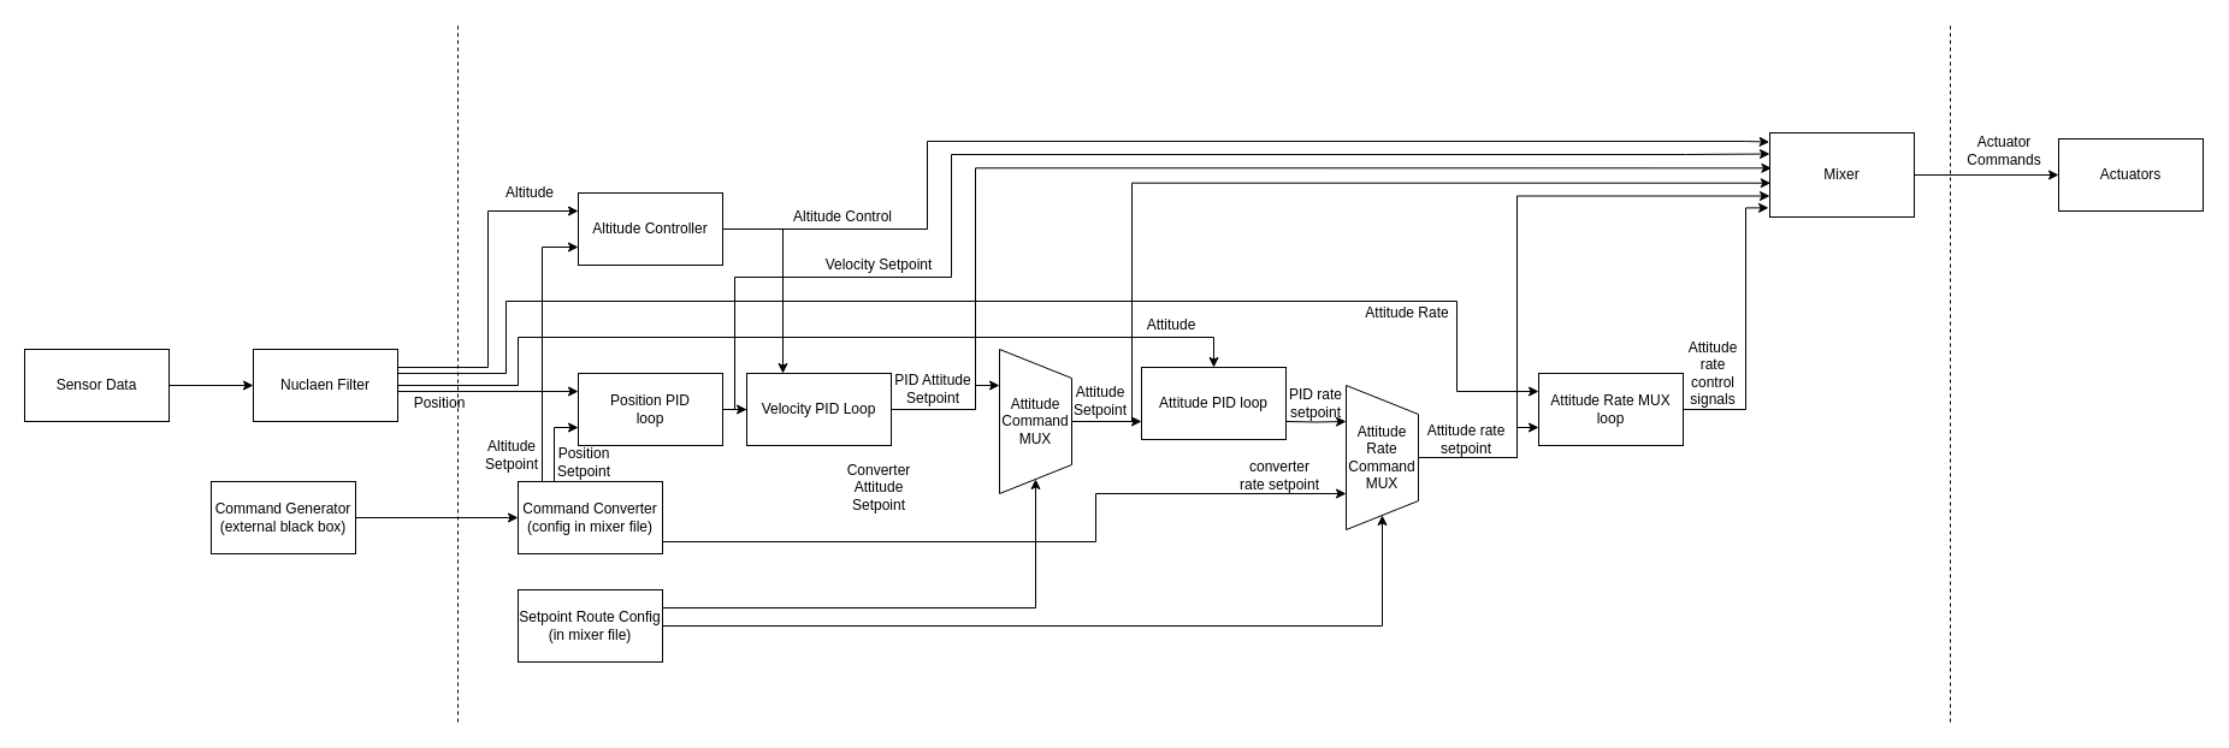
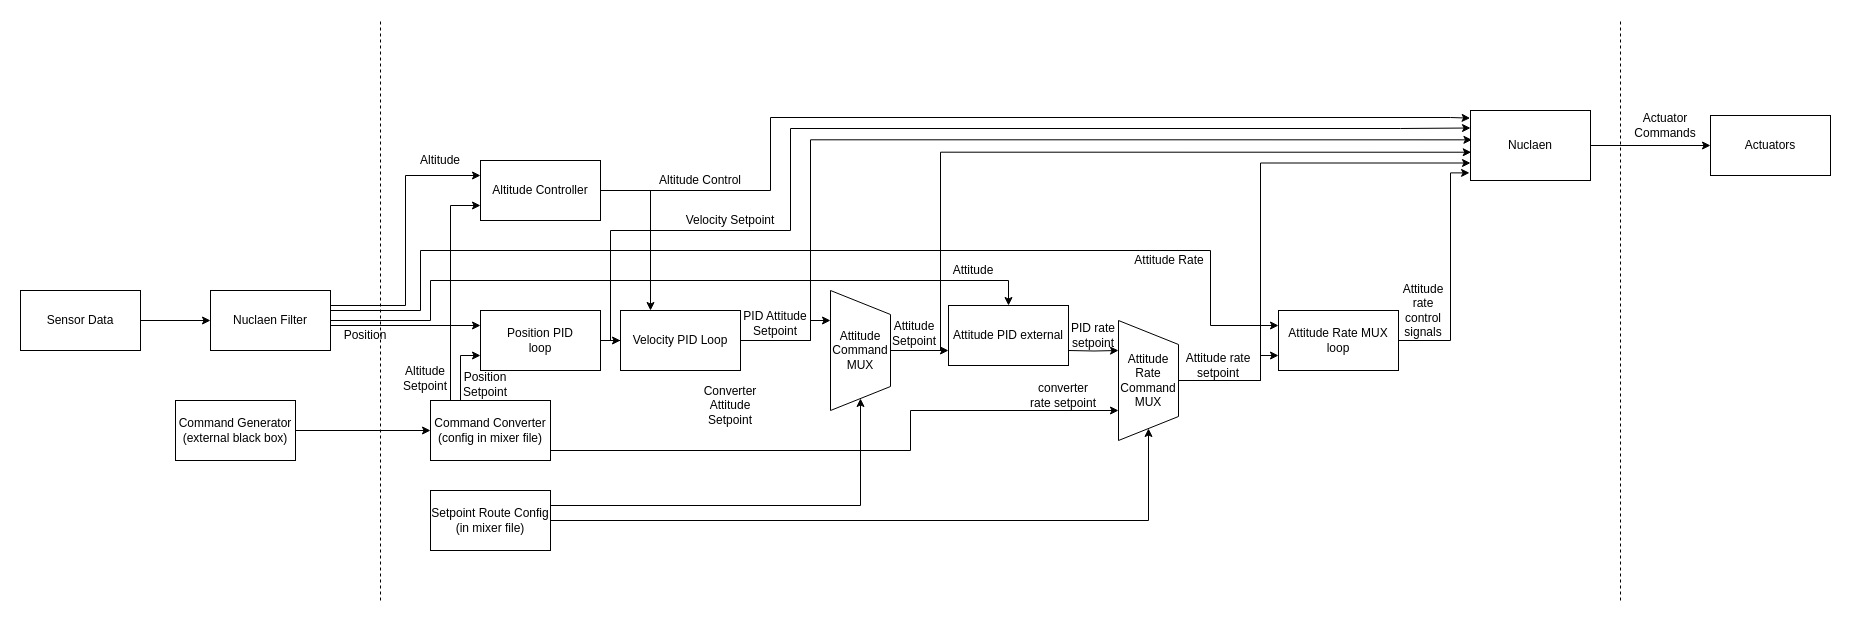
  <mxCell id="0" />
  <mxCell id="1" parent="0" />
  <mxCell id="2" style="edgeStyle=orthogonalEdgeStyle;rounded=0;orthogonalLoop=1;jettySize=auto;html=1;entryX=0;entryY=0.5;entryDx=0;entryDy=0;" edge="1" parent="1" source="3" target="8"><mxGeometry relative="1" as="geometry" /></mxCell>
  <mxCell id="3" value="Sensor Data" style="rounded=0;whiteSpace=wrap;html=1;" vertex="1" parent="1"><mxGeometry x="20" y="290" width="120" height="60" as="geometry" /></mxCell>
  <mxCell id="4" style="edgeStyle=orthogonalEdgeStyle;rounded=0;orthogonalLoop=1;jettySize=auto;html=1;" edge="1" parent="1" source="8" target="17"><mxGeometry relative="1" as="geometry"><Array as="points"><mxPoint x="430" y="320" /><mxPoint x="430" y="280" /><mxPoint x="1008" y="280" /></Array></mxGeometry></mxCell>
  <mxCell id="5" style="edgeStyle=orthogonalEdgeStyle;rounded=0;orthogonalLoop=1;jettySize=auto;html=1;entryX=0;entryY=0.25;entryDx=0;entryDy=0;" edge="1" parent="1" source="8" target="29"><mxGeometry relative="1" as="geometry"><mxPoint x="850" y="320" as="targetPoint" /><Array as="points"><mxPoint x="420" y="310" /><mxPoint x="420" y="250" /><mxPoint x="1210" y="250" /><mxPoint x="1210" y="325" /></Array></mxGeometry></mxCell>
  <mxCell id="6" style="edgeStyle=orthogonalEdgeStyle;rounded=0;orthogonalLoop=1;jettySize=auto;html=1;exitX=1;exitY=0.5;exitDx=0;exitDy=0;entryX=0;entryY=0.25;entryDx=0;entryDy=0;" edge="1" parent="1" source="8" target="34"><mxGeometry relative="1" as="geometry"><Array as="points"><mxPoint x="330" y="325" /></Array></mxGeometry></mxCell>
  <mxCell id="7" style="edgeStyle=orthogonalEdgeStyle;rounded=0;orthogonalLoop=1;jettySize=auto;html=1;exitX=1;exitY=0.25;exitDx=0;exitDy=0;entryX=0;entryY=0.25;entryDx=0;entryDy=0;" edge="1" parent="1" source="8" target="39"><mxGeometry relative="1" as="geometry"><mxPoint x="410" y="190" as="targetPoint" /></mxGeometry></mxCell>
  <mxCell id="8" value="Nuclaen Filter" style="rounded=0;whiteSpace=wrap;html=1;" vertex="1" parent="1"><mxGeometry x="210" y="290" width="120" height="60" as="geometry" /></mxCell>
  <mxCell id="9" style="edgeStyle=orthogonalEdgeStyle;rounded=0;orthogonalLoop=1;jettySize=auto;html=1;entryX=0;entryY=0.5;entryDx=0;entryDy=0;" edge="1" parent="1" source="10" target="15"><mxGeometry relative="1" as="geometry" /></mxCell>
  <mxCell id="10" value="Command Generator&lt;br&gt;(external black box)" style="rounded=0;whiteSpace=wrap;html=1;" vertex="1" parent="1"><mxGeometry x="175" y="400" width="120" height="60" as="geometry" /></mxCell>
  <mxCell id="11" value="" style="endArrow=none;dashed=1;html=1;" edge="1" parent="1"><mxGeometry width="50" height="50" relative="1" as="geometry"><mxPoint x="380" y="600" as="sourcePoint" /><mxPoint x="380" y="20" as="targetPoint" /></mxGeometry></mxCell>
  <mxCell id="12" style="edgeStyle=orthogonalEdgeStyle;rounded=0;orthogonalLoop=1;jettySize=auto;html=1;entryX=0.75;entryY=1;entryDx=0;entryDy=0;" edge="1" parent="1" source="15" target="20"><mxGeometry relative="1" as="geometry"><Array as="points"><mxPoint x="910" y="450" /><mxPoint x="910" y="410" /></Array></mxGeometry></mxCell>
  <mxCell id="13" style="edgeStyle=orthogonalEdgeStyle;rounded=0;orthogonalLoop=1;jettySize=auto;html=1;exitX=0.25;exitY=0;exitDx=0;exitDy=0;entryX=0;entryY=0.75;entryDx=0;entryDy=0;" edge="1" parent="1" source="15" target="34"><mxGeometry relative="1" as="geometry" /></mxCell>
  <mxCell id="14" style="edgeStyle=orthogonalEdgeStyle;rounded=0;orthogonalLoop=1;jettySize=auto;html=1;exitX=0.25;exitY=0;exitDx=0;exitDy=0;entryX=0;entryY=0.75;entryDx=0;entryDy=0;" edge="1" parent="1" source="15" target="39"><mxGeometry relative="1" as="geometry"><mxPoint x="450" y="380" as="targetPoint" /><Array as="points"><mxPoint x="450" y="400" /><mxPoint x="450" y="205" /></Array></mxGeometry></mxCell>
  <mxCell id="15" value="Command Converter&lt;br&gt;(config in mixer file)" style="rounded=0;whiteSpace=wrap;html=1;" vertex="1" parent="1"><mxGeometry x="430" y="400" width="120" height="60" as="geometry" /></mxCell>
  <mxCell id="16" style="edgeStyle=orthogonalEdgeStyle;rounded=0;orthogonalLoop=1;jettySize=auto;html=1;entryX=0.25;entryY=1;entryDx=0;entryDy=0;" edge="1" parent="1" target="20"><mxGeometry relative="1" as="geometry"><mxPoint x="1068" y="350" as="sourcePoint" /></mxGeometry></mxCell>
- <mxCell id="17" value="Attitude PID loop" style="rounded=0;whiteSpace=wrap;html=1;" vertex="1" parent="1"><mxGeometry x="948" y="305" width="120" height="60" as="geometry" /></mxCell>
+ <mxCell id="17" value="Attitude PID external" style="rounded=0;whiteSpace=wrap;html=1;" vertex="1" parent="1"><mxGeometry x="948" y="305" width="120" height="60" as="geometry" /></mxCell>
  <mxCell id="18" style="edgeStyle=orthogonalEdgeStyle;rounded=0;orthogonalLoop=1;jettySize=auto;html=1;entryX=0;entryY=0.75;entryDx=0;entryDy=0;" edge="1" parent="1" source="20" target="29"><mxGeometry relative="1" as="geometry"><Array as="points"><mxPoint x="1260" y="380" /><mxPoint x="1260" y="355" /></Array></mxGeometry></mxCell>
  <mxCell id="19" style="edgeStyle=orthogonalEdgeStyle;rounded=0;orthogonalLoop=1;jettySize=auto;html=1;entryX=0;entryY=0.75;entryDx=0;entryDy=0;" edge="1" parent="1" source="20" target="51"><mxGeometry relative="1" as="geometry"><Array as="points"><mxPoint x="1260" y="380" /><mxPoint x="1260" y="162" /></Array></mxGeometry></mxCell>
  <mxCell id="20" value="Attitude&lt;br&gt;Rate&lt;br&gt;Command&lt;br&gt;MUX" style="shape=trapezoid;perimeter=trapezoidPerimeter;whiteSpace=wrap;html=1;direction=south;" vertex="1" parent="1"><mxGeometry x="1118" y="320" width="60" height="120" as="geometry" /></mxCell>
  <mxCell id="21" style="edgeStyle=orthogonalEdgeStyle;rounded=0;orthogonalLoop=1;jettySize=auto;html=1;entryX=1;entryY=0.5;entryDx=0;entryDy=0;" edge="1" parent="1" source="23" target="20"><mxGeometry relative="1" as="geometry" /></mxCell>
  <mxCell id="22" style="edgeStyle=orthogonalEdgeStyle;rounded=0;orthogonalLoop=1;jettySize=auto;html=1;exitX=1;exitY=0.25;exitDx=0;exitDy=0;" edge="1" parent="1" source="23" target="47"><mxGeometry relative="1" as="geometry" /></mxCell>
  <mxCell id="23" value="Setpoint Route Config&lt;br&gt;(in mixer file)" style="rounded=0;whiteSpace=wrap;html=1;" vertex="1" parent="1"><mxGeometry x="430" y="490" width="120" height="60" as="geometry" /></mxCell>
  <mxCell id="24" value="converter rate setpoint" style="text;html=1;strokeColor=none;fillColor=none;align=center;verticalAlign=middle;whiteSpace=wrap;rounded=0;" vertex="1" parent="1"><mxGeometry x="1028" y="380" width="70" height="30" as="geometry" /></mxCell>
  <mxCell id="25" value="PID rate&lt;br&gt;setpoint" style="text;html=1;strokeColor=none;fillColor=none;align=center;verticalAlign=middle;whiteSpace=wrap;rounded=0;" vertex="1" parent="1"><mxGeometry x="1058" y="320" width="70" height="30" as="geometry" /></mxCell>
  <mxCell id="26" value="Attitude Setpoint" style="text;html=1;strokeColor=none;fillColor=none;align=center;verticalAlign=middle;whiteSpace=wrap;rounded=0;" vertex="1" parent="1"><mxGeometry x="888" y="315" width="52" height="35" as="geometry" /></mxCell>
  <mxCell id="27" value="Attitude" style="text;html=1;strokeColor=none;fillColor=none;align=center;verticalAlign=middle;whiteSpace=wrap;rounded=0;" vertex="1" parent="1"><mxGeometry x="938" y="260" width="70" height="20" as="geometry" /></mxCell>
  <mxCell id="28" style="edgeStyle=orthogonalEdgeStyle;rounded=0;orthogonalLoop=1;jettySize=auto;html=1;entryX=-0.008;entryY=0.891;entryDx=0;entryDy=0;entryPerimeter=0;" edge="1" parent="1" source="29" target="51"><mxGeometry relative="1" as="geometry"><Array as="points"><mxPoint x="1450" y="340" /><mxPoint x="1450" y="172" /></Array></mxGeometry></mxCell>
  <mxCell id="29" value="Attitude Rate MUX loop" style="rounded=0;whiteSpace=wrap;html=1;" vertex="1" parent="1"><mxGeometry x="1278" y="310" width="120" height="60" as="geometry" /></mxCell>
  <mxCell id="30" value="Attitude Rate" style="text;html=1;strokeColor=none;fillColor=none;align=center;verticalAlign=middle;whiteSpace=wrap;rounded=0;" vertex="1" parent="1"><mxGeometry x="1130" y="250" width="78" height="20" as="geometry" /></mxCell>
  <mxCell id="31" value="Attitude rate setpoint" style="text;html=1;strokeColor=none;fillColor=none;align=center;verticalAlign=middle;whiteSpace=wrap;rounded=0;" vertex="1" parent="1"><mxGeometry x="1178" y="350" width="80" height="30" as="geometry" /></mxCell>
  <mxCell id="32" style="edgeStyle=orthogonalEdgeStyle;rounded=0;orthogonalLoop=1;jettySize=auto;html=1;entryX=0;entryY=0.5;entryDx=0;entryDy=0;" edge="1" parent="1" source="34" target="44"><mxGeometry relative="1" as="geometry" /></mxCell>
  <mxCell id="33" style="edgeStyle=orthogonalEdgeStyle;rounded=0;orthogonalLoop=1;jettySize=auto;html=1;exitX=1;exitY=0.5;exitDx=0;exitDy=0;entryX=0;entryY=0.25;entryDx=0;entryDy=0;" edge="1" parent="1" source="34" target="51"><mxGeometry relative="1" as="geometry"><mxPoint x="1410" y="128" as="targetPoint" /><Array as="points"><mxPoint x="610" y="340" /><mxPoint x="610" y="230" /><mxPoint x="790" y="230" /><mxPoint x="790" y="128" /><mxPoint x="1400" y="128" /></Array></mxGeometry></mxCell>
  <mxCell id="34" value="Position PID&lt;br&gt;loop" style="rounded=0;whiteSpace=wrap;html=1;" vertex="1" parent="1"><mxGeometry x="480" y="310" width="120" height="60" as="geometry" /></mxCell>
  <mxCell id="35" value="Position&lt;br&gt;Setpoint" style="text;html=1;strokeColor=none;fillColor=none;align=center;verticalAlign=middle;whiteSpace=wrap;rounded=0;" vertex="1" parent="1"><mxGeometry x="460" y="370" width="50" height="27.5" as="geometry" /></mxCell>
  <mxCell id="36" value="Position" style="text;html=1;strokeColor=none;fillColor=none;align=center;verticalAlign=middle;whiteSpace=wrap;rounded=0;" vertex="1" parent="1"><mxGeometry x="330" y="325" width="70" height="20" as="geometry" /></mxCell>
  <mxCell id="37" style="edgeStyle=orthogonalEdgeStyle;rounded=0;orthogonalLoop=1;jettySize=auto;html=1;entryX=0.25;entryY=0;entryDx=0;entryDy=0;" edge="1" parent="1" source="39" target="44"><mxGeometry relative="1" as="geometry" /></mxCell>
  <mxCell id="38" style="edgeStyle=orthogonalEdgeStyle;rounded=0;orthogonalLoop=1;jettySize=auto;html=1;entryX=-0.003;entryY=0.109;entryDx=0;entryDy=0;entryPerimeter=0;" edge="1" parent="1" source="39" target="51"><mxGeometry relative="1" as="geometry"><mxPoint x="1450" y="125" as="targetPoint" /><Array as="points"><mxPoint x="770" y="190" /><mxPoint x="770" y="117" /><mxPoint x="1450" y="117" /></Array></mxGeometry></mxCell>
  <mxCell id="39" value="Altitude Controller" style="rounded=0;whiteSpace=wrap;html=1;" vertex="1" parent="1"><mxGeometry x="480" y="160" width="120" height="60" as="geometry" /></mxCell>
  <mxCell id="40" value="Altitude" style="text;html=1;strokeColor=none;fillColor=none;align=center;verticalAlign=middle;whiteSpace=wrap;rounded=0;" vertex="1" parent="1"><mxGeometry x="410" y="150" width="60" height="20" as="geometry" /></mxCell>
  <mxCell id="41" value="Altitude&lt;br&gt;Setpoint" style="text;html=1;strokeColor=none;fillColor=none;align=center;verticalAlign=middle;whiteSpace=wrap;rounded=0;" vertex="1" parent="1"><mxGeometry x="400" y="355" width="50" height="45" as="geometry" /></mxCell>
  <mxCell id="42" style="edgeStyle=orthogonalEdgeStyle;rounded=0;orthogonalLoop=1;jettySize=auto;html=1;exitX=1;exitY=0.5;exitDx=0;exitDy=0;entryX=0.25;entryY=1;entryDx=0;entryDy=0;" edge="1" parent="1" source="44" target="47"><mxGeometry relative="1" as="geometry"><Array as="points"><mxPoint x="810" y="340" /><mxPoint x="810" y="320" /></Array></mxGeometry></mxCell>
  <mxCell id="43" style="edgeStyle=orthogonalEdgeStyle;rounded=0;orthogonalLoop=1;jettySize=auto;html=1;exitX=1;exitY=0.5;exitDx=0;exitDy=0;entryX=0.012;entryY=0.419;entryDx=0;entryDy=0;entryPerimeter=0;" edge="1" parent="1" source="44" target="51"><mxGeometry relative="1" as="geometry"><mxPoint x="1461" y="140" as="targetPoint" /><Array as="points"><mxPoint x="810" y="340" /><mxPoint x="810" y="139" /></Array></mxGeometry></mxCell>
  <mxCell id="44" value="Velocity PID Loop" style="rounded=0;whiteSpace=wrap;html=1;" vertex="1" parent="1"><mxGeometry x="620" y="310" width="120" height="60" as="geometry" /></mxCell>
  <mxCell id="45" style="edgeStyle=orthogonalEdgeStyle;rounded=0;orthogonalLoop=1;jettySize=auto;html=1;entryX=0;entryY=0.75;entryDx=0;entryDy=0;" edge="1" parent="1" source="47" target="17"><mxGeometry relative="1" as="geometry" /></mxCell>
  <mxCell id="46" style="edgeStyle=orthogonalEdgeStyle;rounded=0;orthogonalLoop=1;jettySize=auto;html=1;entryX=0.006;entryY=0.596;entryDx=0;entryDy=0;entryPerimeter=0;" edge="1" parent="1" source="47" target="51"><mxGeometry relative="1" as="geometry"><mxPoint x="1460" y="150" as="targetPoint" /><Array as="points"><mxPoint x="940" y="350" /><mxPoint x="940" y="152" /></Array></mxGeometry></mxCell>
  <mxCell id="47" value="Attitude&lt;br&gt;Command&lt;br&gt;MUX" style="shape=trapezoid;perimeter=trapezoidPerimeter;whiteSpace=wrap;html=1;direction=south;" vertex="1" parent="1"><mxGeometry x="830" y="290" width="60" height="120" as="geometry" /></mxCell>
  <mxCell id="48" value="PID Attitude&lt;br&gt;Setpoint" style="text;html=1;strokeColor=none;fillColor=none;align=center;verticalAlign=middle;whiteSpace=wrap;rounded=0;" vertex="1" parent="1"><mxGeometry x="740" y="305" width="70" height="35" as="geometry" /></mxCell>
  <mxCell id="49" value="Converter Attitude Setpoint" style="text;html=1;strokeColor=none;fillColor=none;align=center;verticalAlign=middle;whiteSpace=wrap;rounded=0;" vertex="1" parent="1"><mxGeometry x="700" y="380" width="60" height="50" as="geometry" /></mxCell>
  <mxCell id="50" style="edgeStyle=orthogonalEdgeStyle;rounded=0;orthogonalLoop=1;jettySize=auto;html=1;entryX=0;entryY=0.5;entryDx=0;entryDy=0;" edge="1" parent="1" source="51" target="55"><mxGeometry relative="1" as="geometry" /></mxCell>
- <mxCell id="51" value="Mixer" style="rounded=0;whiteSpace=wrap;html=1;" vertex="1" parent="1"><mxGeometry x="1470" y="110" width="120" height="70" as="geometry" /></mxCell>
+ <mxCell id="51" value="Nuclaen" style="rounded=0;whiteSpace=wrap;html=1;" vertex="1" parent="1"><mxGeometry x="1470" y="110" width="120" height="70" as="geometry" /></mxCell>
  <mxCell id="52" value="Altitude Control" style="text;html=1;strokeColor=none;fillColor=none;align=center;verticalAlign=middle;whiteSpace=wrap;rounded=0;" vertex="1" parent="1"><mxGeometry x="650" y="170" width="100" height="20" as="geometry" /></mxCell>
  <mxCell id="53" value="Attitude rate control signals" style="text;html=1;strokeColor=none;fillColor=none;align=center;verticalAlign=middle;whiteSpace=wrap;rounded=0;" vertex="1" parent="1"><mxGeometry x="1398" y="280" width="50" height="60" as="geometry" /></mxCell>
  <mxCell id="54" value="" style="endArrow=none;dashed=1;html=1;" edge="1" parent="1"><mxGeometry width="50" height="50" relative="1" as="geometry"><mxPoint x="1620" y="600" as="sourcePoint" /><mxPoint x="1620" y="20" as="targetPoint" /></mxGeometry></mxCell>
  <mxCell id="55" value="Actuators" style="rounded=0;whiteSpace=wrap;html=1;" vertex="1" parent="1"><mxGeometry x="1710" y="115" width="120" height="60" as="geometry" /></mxCell>
  <mxCell id="56" value="Actuator Commands" style="text;html=1;strokeColor=none;fillColor=none;align=center;verticalAlign=middle;whiteSpace=wrap;rounded=0;" vertex="1" parent="1"><mxGeometry x="1630" y="110" width="70" height="30" as="geometry" /></mxCell>
  <mxCell id="57" value="Velocity Setpoint" style="text;html=1;strokeColor=none;fillColor=none;align=center;verticalAlign=middle;whiteSpace=wrap;rounded=0;" vertex="1" parent="1"><mxGeometry x="680" y="210" width="100" height="20" as="geometry" /></mxCell>
